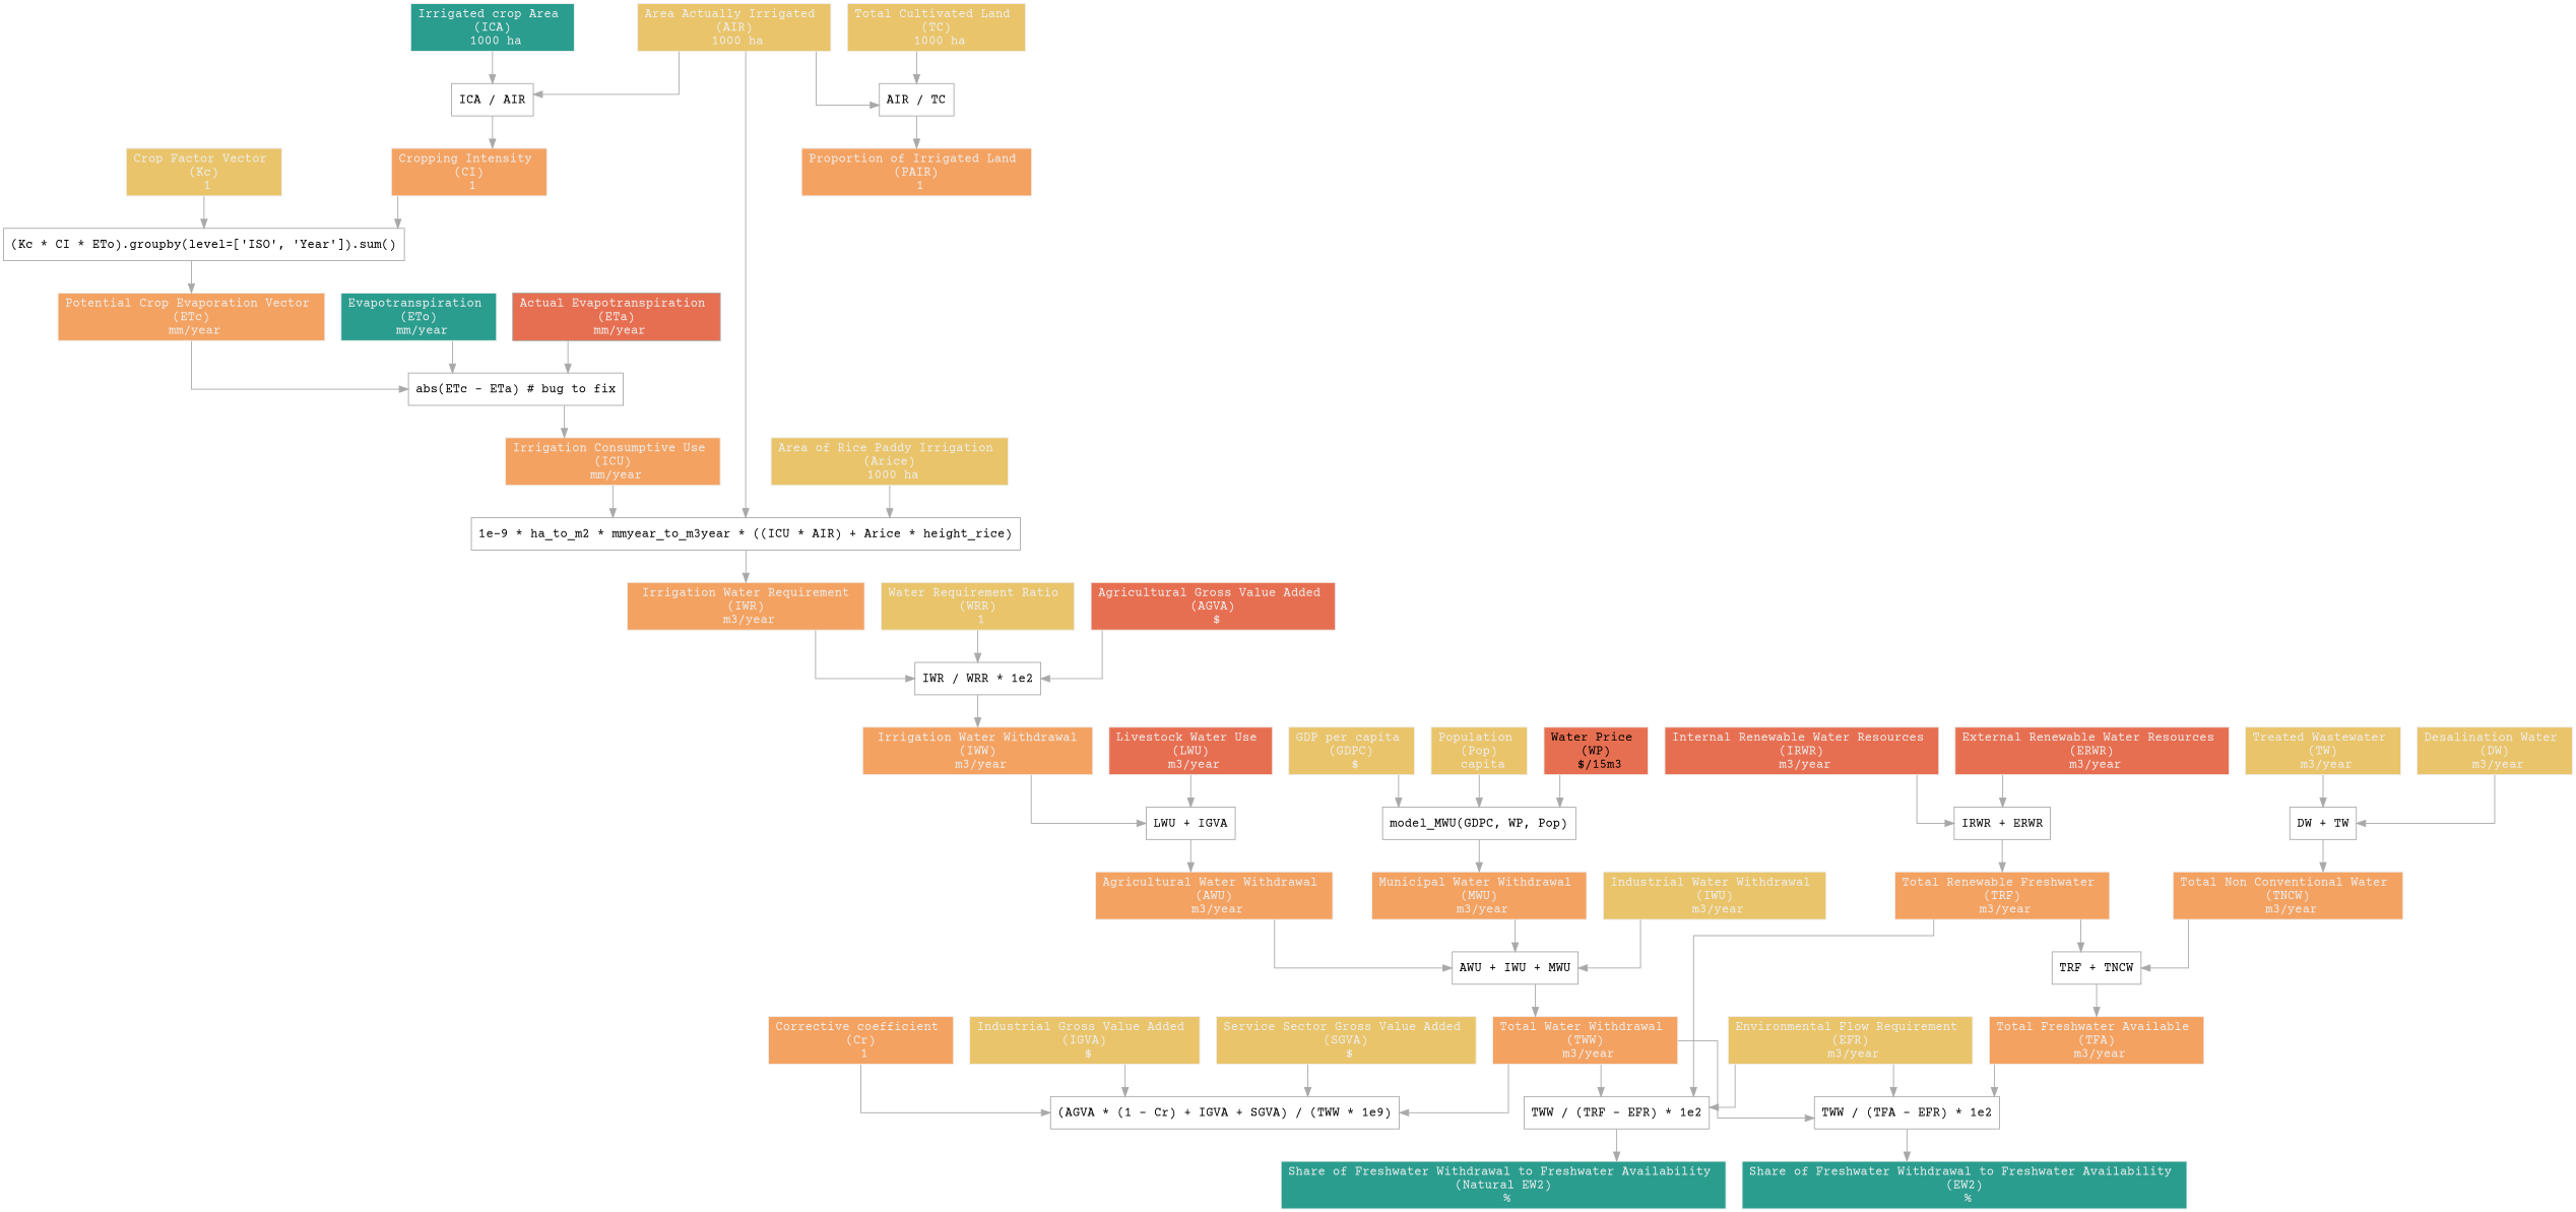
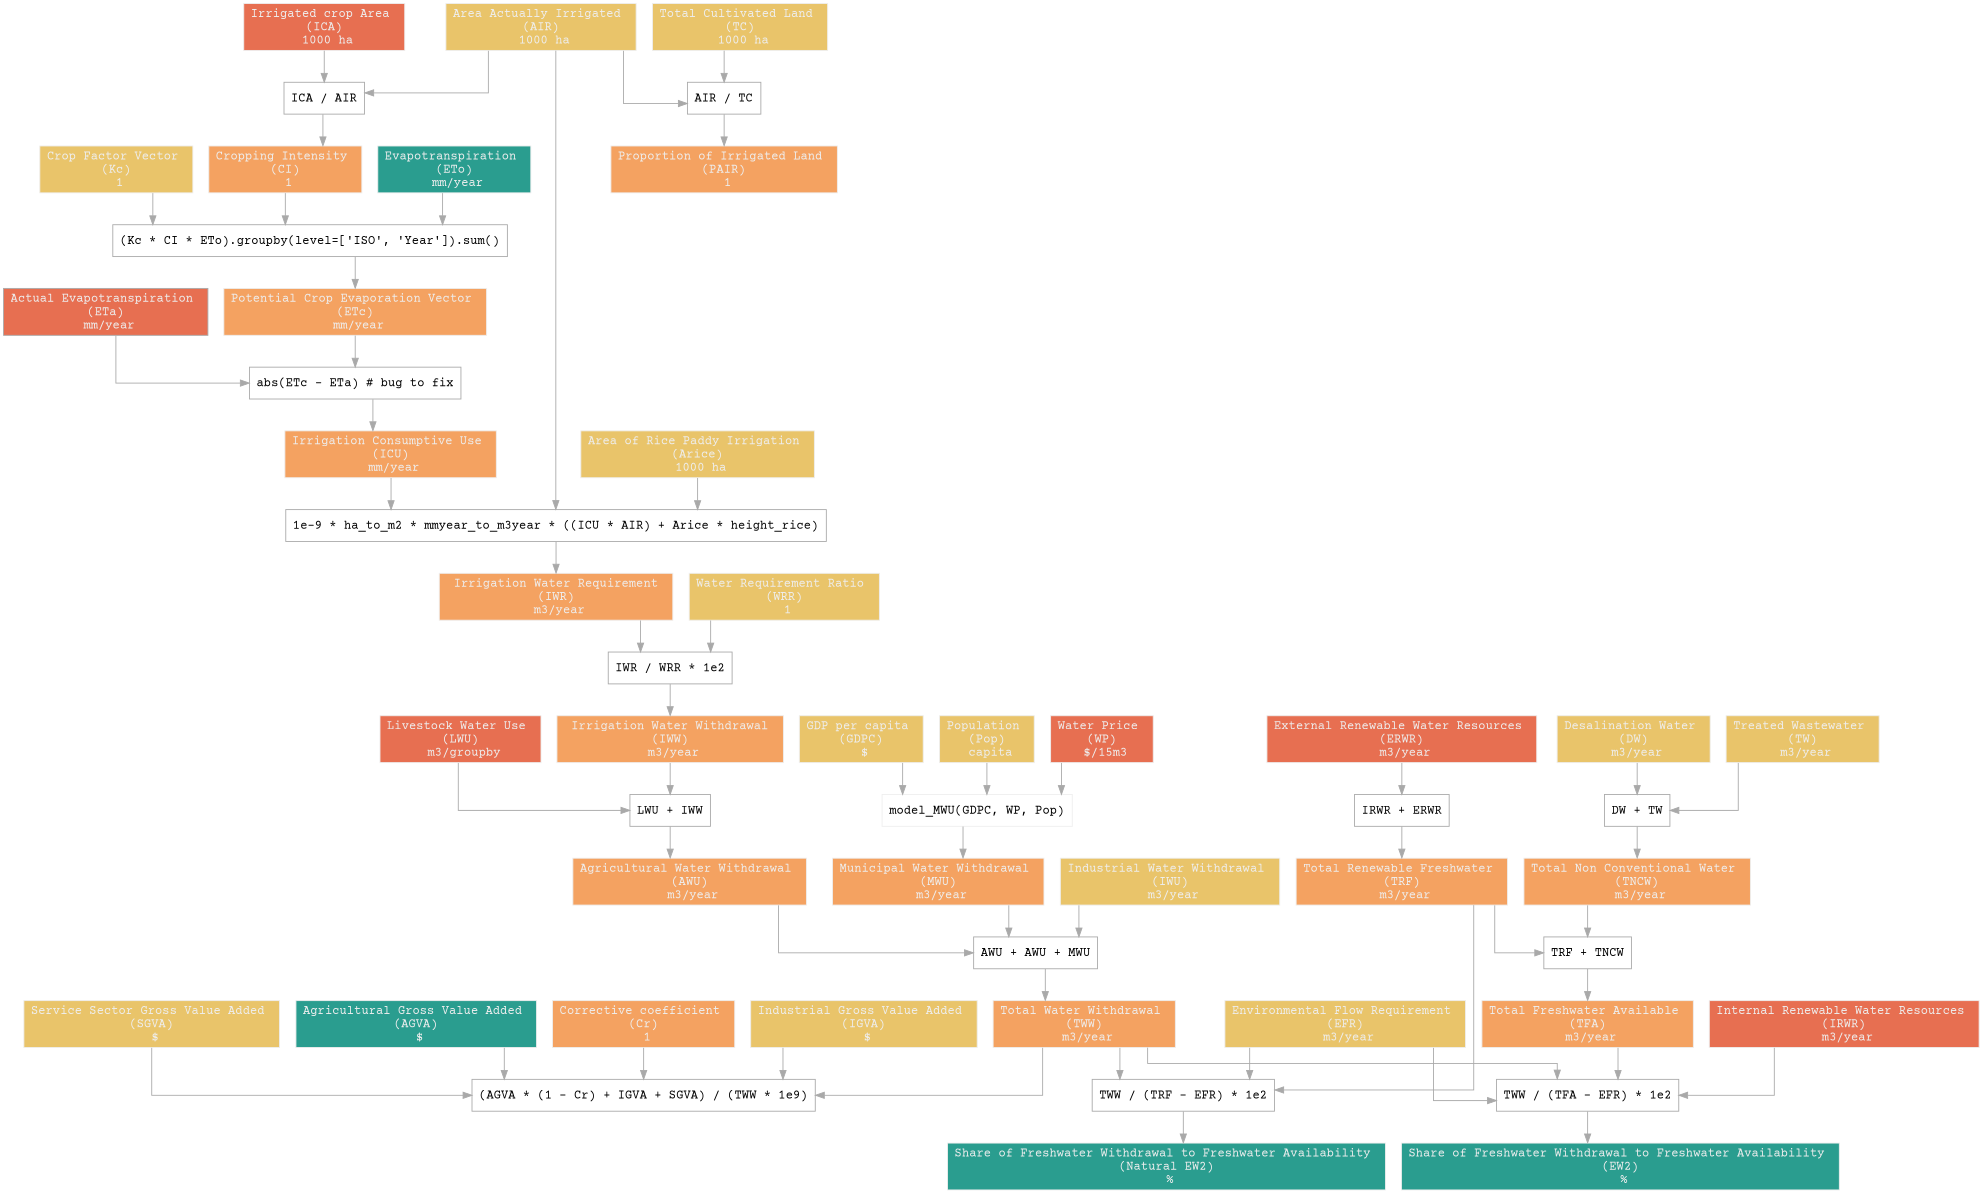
  digraph {
    fontname="Courier Prime"
    splines=ortho
    node [color="#eeeeee" fillcolor="#e76f51" fontcolor="#eeeeee" fontname="Courier Prime" peripheries=1 shape=rectangle style=filled]
    edge [color="#A9A9A9" fontname="Courier Prime"]
    n1 [fillcolor="#e9c46a" label="Crop Factor Vector \n (Kc) \n 1"]
    n2 [color="#A9A9A9" fontcolor="#000000" label="(Kc * CI * ETo).groupby(level=['ISO', 'Year']).sum()" style=""]
    n3 [fillcolor="#f4a261" label="Potential Crop Evaporation Vector \n (ETc) \n mm/year"]
-   n4 [fillcolor="#2a9d8f" label="Irrigated crop Area \n (ICA) \n 1000 ha"]
+   n4 [label="Irrigated crop Area \n (ICA) \n 1000 ha"]
    n5 [color="#A9A9A9" fontcolor="#000000" label="ICA / AIR" style=""]
    n6 [fillcolor="#f4a261" label="Cropping Intensity \n (CI) \n 1"]
    n7 [fillcolor="#2a9d8f" label="Evapotranspiration \n (ETo) \n mm/year"]
    n8 [color="#A9A9A9" fontcolor="#000000" label="abs(ETc - ETa) # bug to fix" style=""]
    n9 [fillcolor="#f4a261" label="Irrigation Consumptive Use \n (ICU) \n mm/year"]
    n10 [color="#A9A9A9" label="Actual Evapotranspiration \n (ETa) \n mm/year"]
    n11 [color="#A9A9A9" fontcolor="#000000" label="1e-9 * ha_to_m2 * mmyear_to_m3year * ((ICU * AIR) + Arice * height_rice)" style=""]
    n12 [fillcolor="#f4a261" label=" Irrigation Water Requirement \n (IWR) \n m3/year"]
    n13 [fillcolor="#e9c46a" label="Area Actually Irrigated \n (AIR) \n 1000 ha"]
    n14 [color="#A9A9A9" fontcolor="#000000" label="AIR / TC" style=""]
    n15 [fillcolor="#f4a261" label="Proportion of Irrigated Land \n (PAIR) \n 1"]
    n16 [fillcolor="#e9c46a" label="Area of Rice Paddy Irrigation \n (Arice) \n 1000 ha"]
    n17 [fillcolor="#e9c46a" label="Water Requirement Ratio \n (WRR) \n 1"]
    n18 [color="#A9A9A9" fontcolor="#000000" label="IWR / WRR * 1e2" style=""]
    n19 [fillcolor="#f4a261" label=" Irrigation Water Withdrawal \n (IWW) \n m3/year"]
-   n20 [color="#A9A9A9" fontcolor="#000000" label="LWU + IGVA" style=""]
+   n20 [color="#A9A9A9" fontcolor="#000000" label="LWU + IWW" style=""]
    n21 [fillcolor="#f4a261" label="Agricultural Water Withdrawal \n (AWU) \n m3/year"]
-   n22 [label="Livestock Water Use \n (LWU) \n m3/year"]
-   n23 [color="#A9A9A9" fontcolor="#000000" label="AWU + IWU + MWU" style=""]
+   n22 [label="Livestock Water Use \n (LWU) \n m3/groupby"]
+   n23 [color="#A9A9A9" fontcolor="#000000" label="AWU + AWU + MWU" style=""]
    n24 [fillcolor="#f4a261" label="Total Water Withdrawal \n (TWW) \n m3/year"]
-   n25 [fontcolor="#000000" label="Water Price \n (WP) \n $/15m3"]
-   n26 [color="#A9A9A9" fontcolor="#000000" label="model_MWU(GDPC, WP, Pop)" style=""]
+   n25 [label="Water Price \n (WP) \n $/15m3"]
+   n26 [fontcolor="#000000" label="model_MWU(GDPC, WP, Pop)" style=""]
    n27 [fillcolor="#f4a261" label="Municipal Water Withdrawal \n (MWU) \n m3/year"]
    n28 [fillcolor="#e9c46a" label="GDP per capita \n (GDPC) \n $"]
    n29 [fillcolor="#e9c46a" label="Population \n (Pop) \n capita"]
    n30 [fillcolor="#e9c46a" label="Industrial Water Withdrawal \n (IWU) \n m3/year"]
    n31 [color="#A9A9A9" fontcolor="#000000" label="(AGVA * (1 - Cr) + IGVA + SGVA) / (TWW * 1e9)" style=""]
    n32 [color="#A9A9A9" fontcolor="#000000" label="TWW / (TFA - EFR) * 1e2" style=""]
    n33 [color="#A9A9A9" fontcolor="#000000" label="TWW / (TRF - EFR) * 1e2" style=""]
    n34 [fillcolor="#2a9d8f" label="Share of Freshwater Withdrawal to Freshwater Availability \n (EW2) \n %"]
    n35 [fillcolor="#2a9d8f" label="Share of Freshwater Withdrawal to Freshwater Availability \n (Natural EW2) \n %"]
-   n36 [label="Agricultural Gross Value Added \n (AGVA) \n $"]
+   n36 [fillcolor="#2a9d8f" label="Agricultural Gross Value Added \n (AGVA) \n $"]
    n37 [fillcolor="#e9c46a" label="Total Cultivated Land \n (TC) \n 1000 ha"]
    n38 [fillcolor="#f4a261" label="Corrective coefficient \n (Cr) \n 1"]
    n39 [fillcolor="#e9c46a" label="Industrial Gross Value Added \n (IGVA) \n $"]
    n40 [fillcolor="#e9c46a" label="Service Sector Gross Value Added \n (SGVA) \n $"]
    n41 [label="Internal Renewable Water Resources \n (IRWR) \n m3/year"]
    n42 [color="#A9A9A9" fontcolor="#000000" label="IRWR + ERWR" style=""]
    n43 [fillcolor="#f4a261" label="Total Renewable Freshwater \n (TRF) \n m3/year"]
    n44 [label="External Renewable Water Resources \n (ERWR) \n m3/year"]
    n45 [color="#A9A9A9" fontcolor="#000000" label="TRF + TNCW" style=""]
    n46 [fillcolor="#f4a261" label="Total Freshwater Available \n (TFA) \n m3/year"]
    n47 [fillcolor="#e9c46a" label="Desalination Water \n (DW) \n m3/year"]
    n48 [color="#A9A9A9" fontcolor="#000000" label="DW + TW" style=""]
    n49 [fillcolor="#f4a261" label="Total Non Conventional Water \n (TNCW) \n m3/year"]
    n50 [fillcolor="#e9c46a" label="Treated Wastewater \n (TW) \n m3/year"]
    n51 [fillcolor="#e9c46a" label="Environmental Flow Requirement \n (EFR) \n m3/year"]
    n1 -> n2
    n2 -> n3
    n3 -> n8
    n4 -> n5
    n5 -> n6
    n6 -> n2
-   n7 -> n8
+   n7 -> n2
    n8 -> n9
    n9 -> n11
    n10 -> n8
    n11 -> n12
    n12 -> n18
    n13 -> n5
    n13 -> n11
    n13 -> n14
    n14 -> n15
    n16 -> n11
    n17 -> n18
    n18 -> n19
    n19 -> n20
    n20 -> n21
    n21 -> n23
    n22 -> n20
    n23 -> n24
    n24 -> n31
    n24 -> n32
    n24 -> n33
    n25 -> n26
    n26 -> n27
    n27 -> n23
    n28 -> n26
    n29 -> n26
    n30 -> n23
    n32 -> n34
    n33 -> n35
-   n36 -> n18
+   n36 -> n31
    n37 -> n14
    n38 -> n31
    n39 -> n31
    n40 -> n31
-   n41 -> n42
+   n41 -> n32
    n42 -> n43
    n43 -> n33
    n43 -> n45
    n44 -> n42
    n45 -> n46
    n46 -> n32
    n47 -> n48
    n48 -> n49
    n49 -> n45
    n50 -> n48
    n51 -> n32
    n51 -> n33
  }
